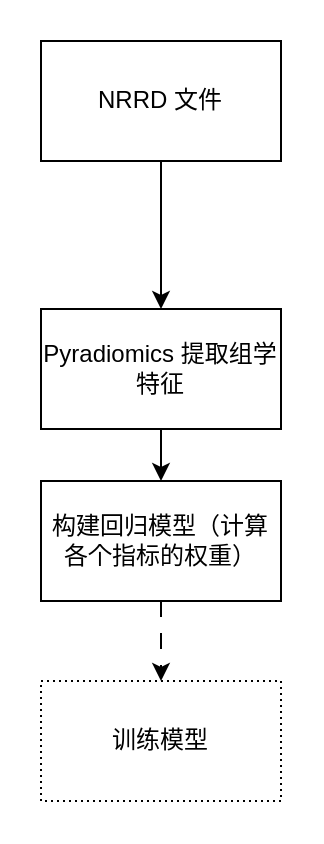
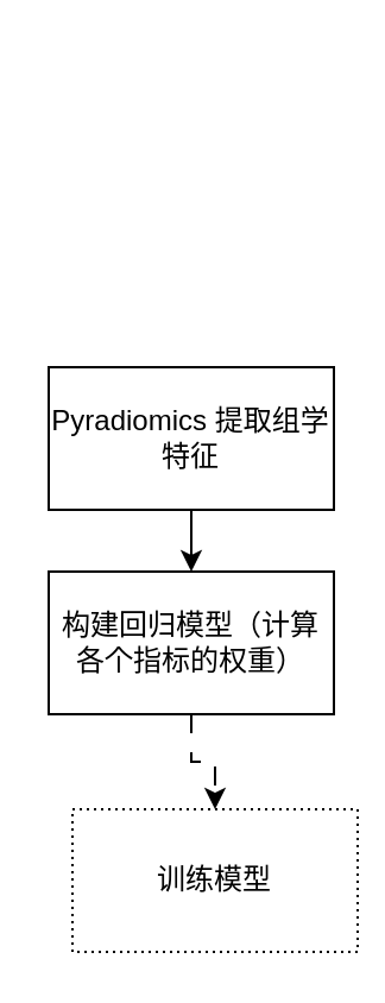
  <mxCell id="0" />
  <mxCell id="1" parent="0" />
- <mxCell id="2" value="" style="edgeStyle=orthogonalEdgeStyle;rounded=0;orthogonalLoop=1;jettySize=auto;html=1;" edge="1" parent="1" source="3" target="5"><mxGeometry relative="1" as="geometry" /></mxCell>
- <mxCell id="3" value="&lt;div&gt;NRRD 文件&lt;br&gt;&lt;/div&gt;" style="rounded=0;whiteSpace=wrap;html=1;" vertex="1" parent="1"><mxGeometry x="20" y="20" width="120" height="60" as="geometry" /></mxCell>
  <mxCell id="4" value="" style="edgeStyle=orthogonalEdgeStyle;rounded=0;orthogonalLoop=1;jettySize=auto;html=1;" edge="1" parent="1" source="5" target="7"><mxGeometry relative="1" as="geometry" /></mxCell>
  <mxCell id="5" value="Pyradiomics 提取组学特征" style="rounded=0;whiteSpace=wrap;html=1;" vertex="1" parent="1"><mxGeometry x="20" y="154" width="120" height="60" as="geometry" /></mxCell>
  <mxCell id="6" value="" style="edgeStyle=orthogonalEdgeStyle;rounded=0;orthogonalLoop=1;jettySize=auto;html=1;dashed=1;dashPattern=8 8;" edge="1" parent="1" source="7" target="8"><mxGeometry relative="1" as="geometry" /></mxCell>
  <mxCell id="7" value="构建回归模型（计算各个指标的权重）" style="rounded=0;whiteSpace=wrap;html=1;" vertex="1" parent="1"><mxGeometry x="20" y="240" width="120" height="60" as="geometry" /></mxCell>
- <mxCell id="8" value="训练模型" style="rounded=0;whiteSpace=wrap;html=1;fillStyle=auto;dashed=1;dashPattern=1 2;" vertex="1" parent="1"><mxGeometry x="20" y="340" width="120" height="60" as="geometry" /></mxCell>
+ <mxCell id="8" value="训练模型" style="rounded=0;whiteSpace=wrap;html=1;fillStyle=auto;dashed=1;dashPattern=1 2;" vertex="1" parent="1"><mxGeometry x="30" y="340" width="120" height="60" as="geometry" /></mxCell>
